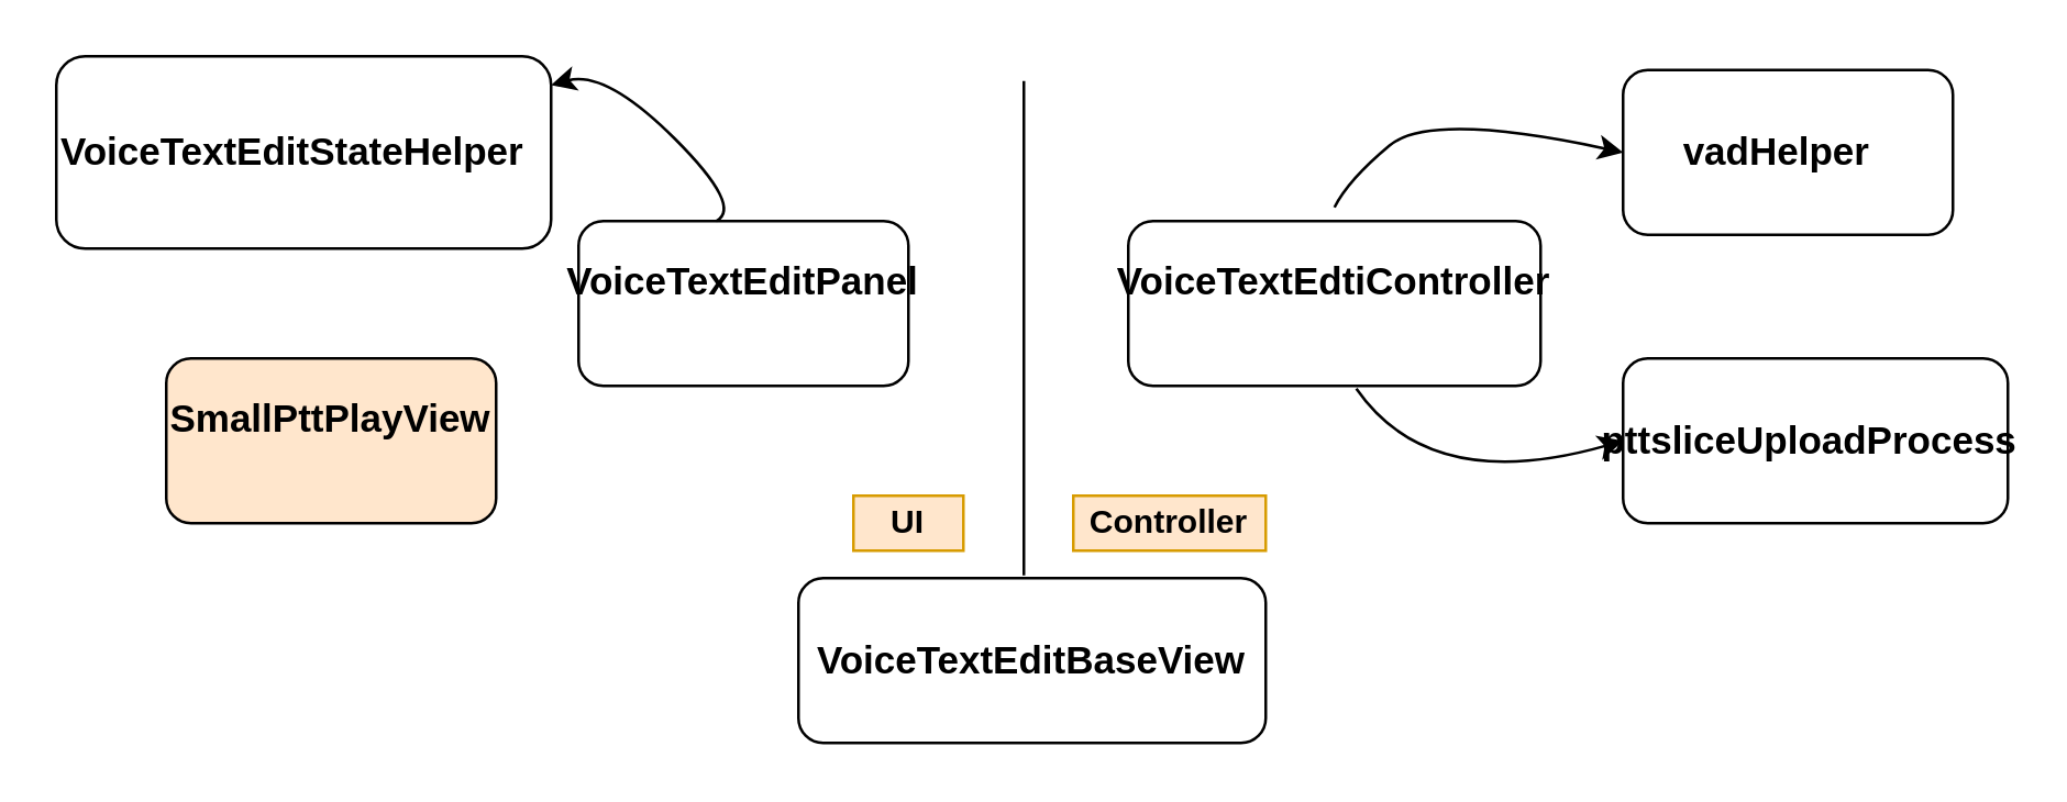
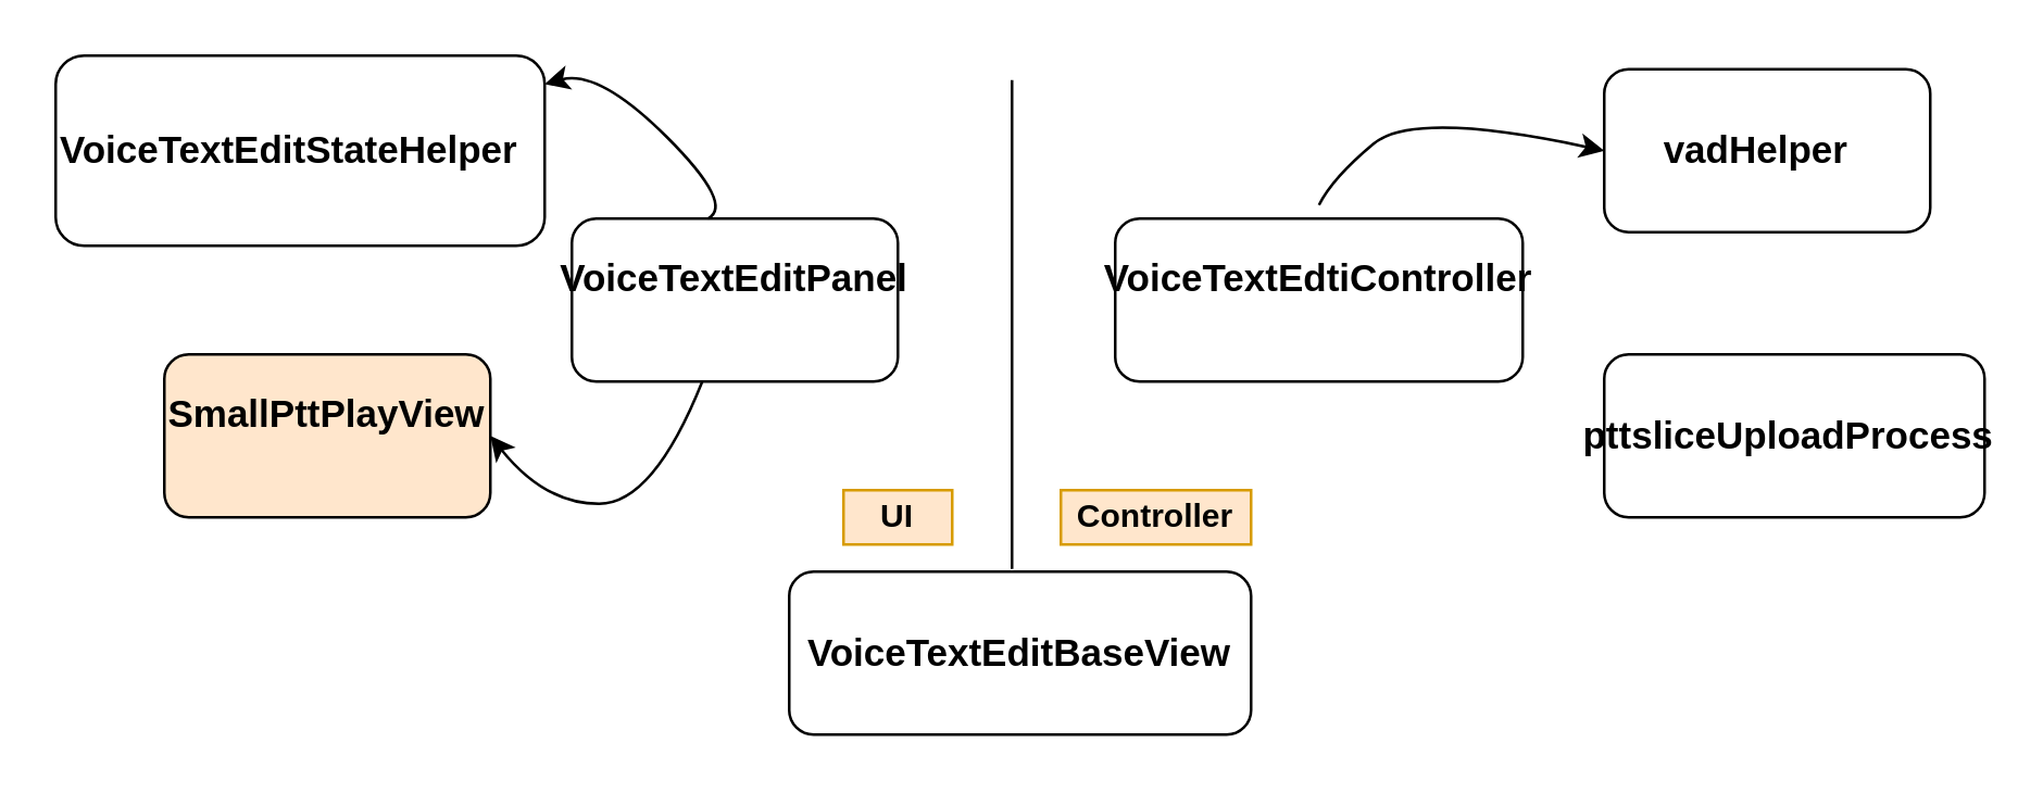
  <mxCell id="0" />
  <mxCell id="1" parent="0" />
  <mxCell id="2" value="&lt;span lang=&quot;EN-US&quot; style=&quot;font-size: 10.5pt ; font-family: &amp;#34;calibri&amp;#34; , sans-serif&quot;&gt;&lt;b&gt;VoiceTextEditPanel &amp;nbsp; &amp;nbsp;&lt;/b&gt;&lt;/span&gt;" style="rounded=1;whiteSpace=wrap;html=1;" vertex="1" parent="1"><mxGeometry x="210" y="80" width="120" height="60" as="geometry" /></mxCell>
  <mxCell id="3" value="&lt;span lang=&quot;EN-US&quot; style=&quot;font-size: 10.5pt ; font-family: &amp;#34;calibri&amp;#34; , sans-serif&quot;&gt;&lt;b&gt;VoiceTextEditStateHelper &amp;nbsp;&lt;/b&gt;&lt;/span&gt;" style="rounded=1;whiteSpace=wrap;html=1;" vertex="1" parent="1"><mxGeometry x="20" y="20" width="180" height="70" as="geometry" /></mxCell>
  <mxCell id="4" value="&lt;span lang=&quot;EN-US&quot; style=&quot;font-size: 10.5pt ; font-family: &amp;#34;calibri&amp;#34; , sans-serif&quot;&gt;&lt;b&gt;SmallPttPlayView &amp;nbsp;&amp;nbsp;&lt;/b&gt;&lt;/span&gt;" style="rounded=1;whiteSpace=wrap;html=1;fillColor=#ffe6cc;" vertex="1" parent="1"><mxGeometry x="60" y="130" width="120" height="60" as="geometry" /></mxCell>
  <mxCell id="5" value="&lt;span lang=&quot;EN-US&quot; style=&quot;font-size: 10.5pt ; font-family: &amp;#34;calibri&amp;#34; , sans-serif&quot;&gt;&lt;b&gt;VoiceTextEdtiController &amp;nbsp;&lt;/b&gt;&lt;/span&gt;" style="rounded=1;whiteSpace=wrap;html=1;" vertex="1" parent="1"><mxGeometry x="410" y="80" width="150" height="60" as="geometry" /></mxCell>
  <mxCell id="6" value="&lt;span lang=&quot;EN-US&quot; style=&quot;font-size: 10.5pt ; font-family: &amp;#34;calibri&amp;#34; , sans-serif&quot;&gt;&lt;b&gt;vadHelper &amp;nbsp;&lt;/b&gt;&lt;/span&gt;" style="rounded=1;whiteSpace=wrap;html=1;" vertex="1" parent="1"><mxGeometry x="590" y="25" width="120" height="60" as="geometry" /></mxCell>
  <mxCell id="7" value="&lt;span lang=&quot;EN-US&quot; style=&quot;font-size: 10.5pt ; font-family: &amp;#34;calibri&amp;#34; , sans-serif&quot;&gt;&lt;b&gt;pttsliceUploadProcess&amp;nbsp;&lt;/b&gt;&lt;/span&gt;" style="rounded=1;whiteSpace=wrap;html=1;" vertex="1" parent="1"><mxGeometry x="590" y="130" width="140" height="60" as="geometry" /></mxCell>
  <mxCell id="8" value="" style="endArrow=none;html=1;" edge="1" parent="1"><mxGeometry width="50" height="50" relative="1" as="geometry"><mxPoint x="372" y="29" as="sourcePoint" /><mxPoint x="372" y="209" as="targetPoint" /></mxGeometry></mxCell>
  <mxCell id="9" value="&lt;span lang=&quot;EN-US&quot; style=&quot;font-size: 10.5pt ; font-family: &amp;#34;calibri&amp;#34; , sans-serif&quot;&gt;&lt;b&gt;VoiceTextEditBaseView&lt;/b&gt;&lt;/span&gt;" style="rounded=1;whiteSpace=wrap;html=1;" vertex="1" parent="1"><mxGeometry x="290" y="210" width="170" height="60" as="geometry" /></mxCell>
  <mxCell id="10" value="&lt;b&gt;UI&lt;/b&gt;" style="text;html=1;strokeColor=#d79b00;fillColor=#ffe6cc;align=center;verticalAlign=middle;whiteSpace=wrap;rounded=0;" vertex="1" parent="1"><mxGeometry x="310" y="180" width="40" height="20" as="geometry" /></mxCell>
  <mxCell id="11" value="&lt;b&gt;Controller&lt;/b&gt;" style="text;html=1;strokeColor=#d79b00;fillColor=#ffe6cc;align=center;verticalAlign=middle;whiteSpace=wrap;rounded=0;" vertex="1" parent="1"><mxGeometry x="390" y="180" width="70" height="20" as="geometry" /></mxCell>
  <mxCell id="12" value="" style="curved=1;endArrow=classic;html=1;exitX=0.417;exitY=0;exitDx=0;exitDy=0;exitPerimeter=0;" edge="1" parent="1" source="2" target="3"><mxGeometry width="50" height="50" relative="1" as="geometry"><mxPoint x="220" y="75" as="sourcePoint" /><mxPoint x="270" y="25" as="targetPoint" /><Array as="points"><mxPoint x="270" y="75" /><mxPoint x="220" y="25" /></Array></mxGeometry></mxCell>
+ <mxCell id="13" value="" style="curved=1;endArrow=classic;html=1;entryX=1;entryY=0.5;entryDx=0;entryDy=0;" edge="1" parent="1" source="2" target="4"><mxGeometry width="50" height="50" relative="1" as="geometry"><mxPoint x="200" y="235" as="sourcePoint" /><mxPoint x="250" y="185" as="targetPoint" /><Array as="points"><mxPoint x="240" y="185" /><mxPoint x="200" y="185" /></Array></mxGeometry></mxCell>
  <mxCell id="14" value="" style="curved=1;endArrow=classic;html=1;entryX=0;entryY=0.5;entryDx=0;entryDy=0;" edge="1" parent="1" target="6"><mxGeometry width="50" height="50" relative="1" as="geometry"><mxPoint x="485" y="75" as="sourcePoint" /><mxPoint x="535" y="25" as="targetPoint" /><Array as="points"><mxPoint x="490" y="65" /><mxPoint x="520" y="40" /></Array></mxGeometry></mxCell>
- <mxCell id="15" value="" style="curved=1;endArrow=classic;html=1;entryX=0;entryY=0.5;entryDx=0;entryDy=0;exitX=0.553;exitY=1.017;exitDx=0;exitDy=0;exitPerimeter=0;" edge="1" parent="1" source="5" target="7"><mxGeometry width="50" height="50" relative="1" as="geometry"><mxPoint x="490" y="150" as="sourcePoint" /><mxPoint x="560" y="180" as="targetPoint" /><Array as="points"><mxPoint x="520" y="180" /></Array></mxGeometry></mxCell>
